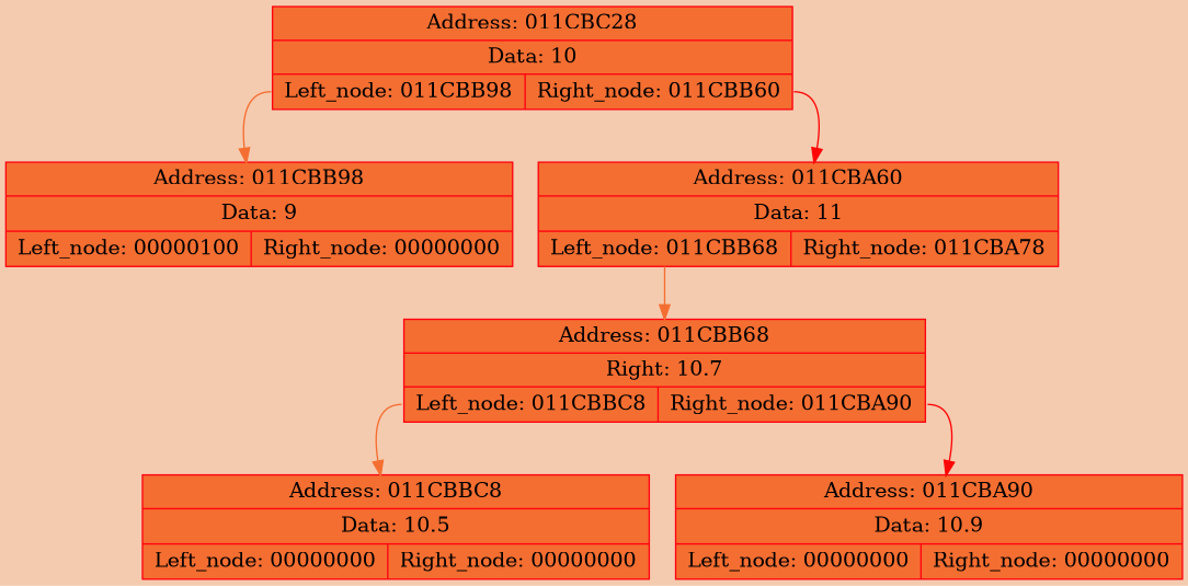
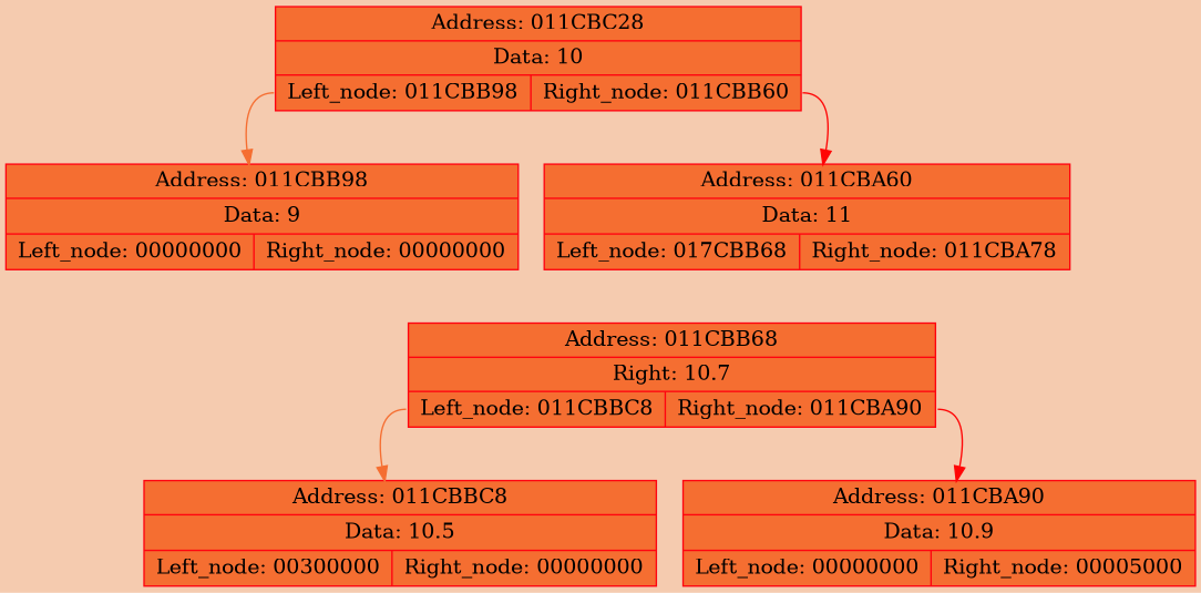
  digraph {
    bgcolor="#f5cbaf"
    rankdir=TB
    node [color="#ff030f" fillcolor="#f56e31" fontcolor="#000000" fontsize=14 shape=record style=filled]
    edge [color="#f56e31" fontcolor=blue fontsize=12 splines=none tailport=left]
    n1 [label="{ Address: 011CBC28 | Data: 10 | { <left> Left_node: 011CBB98 | <right> Right_node: 011CBB60 }}"]
-   n2 [label="{ Address: 011CBB98 | Data: 9 | { <left> Left_node: 00000100 | <right> Right_node: 00000000 }}"]
-   n3 [label="{ Address: 011CBA60 | Data: 11 | { <left> Left_node: 011CBB68 | <right> Right_node: 011CBA78 }}"]
+   n2 [label="{ Address: 011CBB98 | Data: 9 | { <left> Left_node: 00000000 | <right> Right_node: 00000000 }}"]
+   n3 [label="{ Address: 011CBA60 | Data: 11 | { <left> Left_node: 017CBB68 | <right> Right_node: 011CBA78 }}"]
    n4 [label="{ Address: 011CBB68 | Right: 10.7 | { <left> Left_node: 011CBBC8 | <right> Right_node: 011CBA90 }}"]
-   n5 [label="{ Address: 011CBBC8 | Data: 10.5 | { <left> Left_node: 00000000 | <right> Right_node: 00000000 }}"]
-   n6 [label="{ Address: 011CBA90 | Data: 10.9 | { <left> Left_node: 00000000 | <right> Right_node: 00000000 }}"]
+   n5 [label="{ Address: 011CBBC8 | Data: 10.5 | { <left> Left_node: 00300000 | <right> Right_node: 00000000 }}"]
+   n6 [label="{ Address: 011CBA90 | Data: 10.9 | { <left> Left_node: 00000000 | <right> Right_node: 00005000 }}"]
    n1 -> n2
    n1 -> n3 [color="#ff0505" tailport=right]
-   n3 -> n4
    n4 -> n5
    n4 -> n6 [color="#ff0505" tailport=right]
  }
